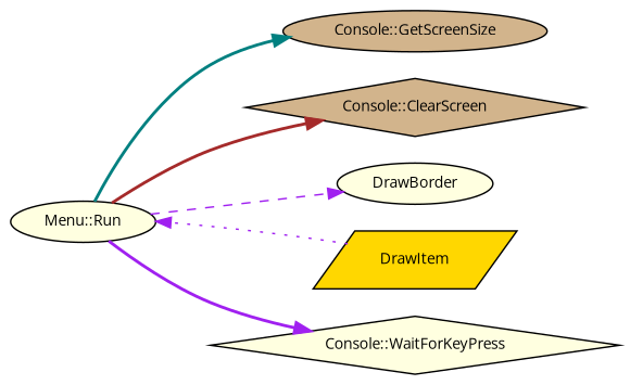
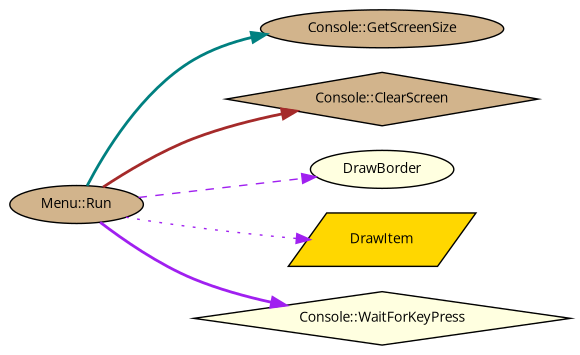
  digraph {
    fontname="Open Sans"
    rankdir=LR
    node [color=black fillcolor=tan fontname="Open Sans" fontsize=10 shape=ellipse style=filled]
    edge [color=purple fontname="Open Sans" fontsize=10 labelfontname=Helvetica labelfontsize=10 style=bold]
-   n1 [fillcolor=lightyellow fontcolor=black height=0.2 label="Menu::Run" width=0.4]
+   n1 [fontcolor=black height=0.2 label="Menu::Run" width=0.4]
    n2 [height=0.2 label="Console::GetScreenSize" width=0.4]
    n3 [height=0.2 label="Console::ClearScreen" shape=diamond width=0.4]
    n4 [fillcolor=lightyellow height=0.2 label=DrawBorder width=0.4]
    n5 [fillcolor=gold height=0.2 label=DrawItem shape=parallelogram width=0.4]
    n6 [fillcolor=lightyellow height=0.2 label="Console::WaitForKeyPress" shape=diamond width=0.4]
    n1 -> n2 [color=teal]
    n1 -> n3 [color=brown]
    n1 -> n4 [style=dashed]
-   n5 -> n1 [style=dotted]
+   n1 -> n5 [style=dotted]
    n1 -> n6
  }
